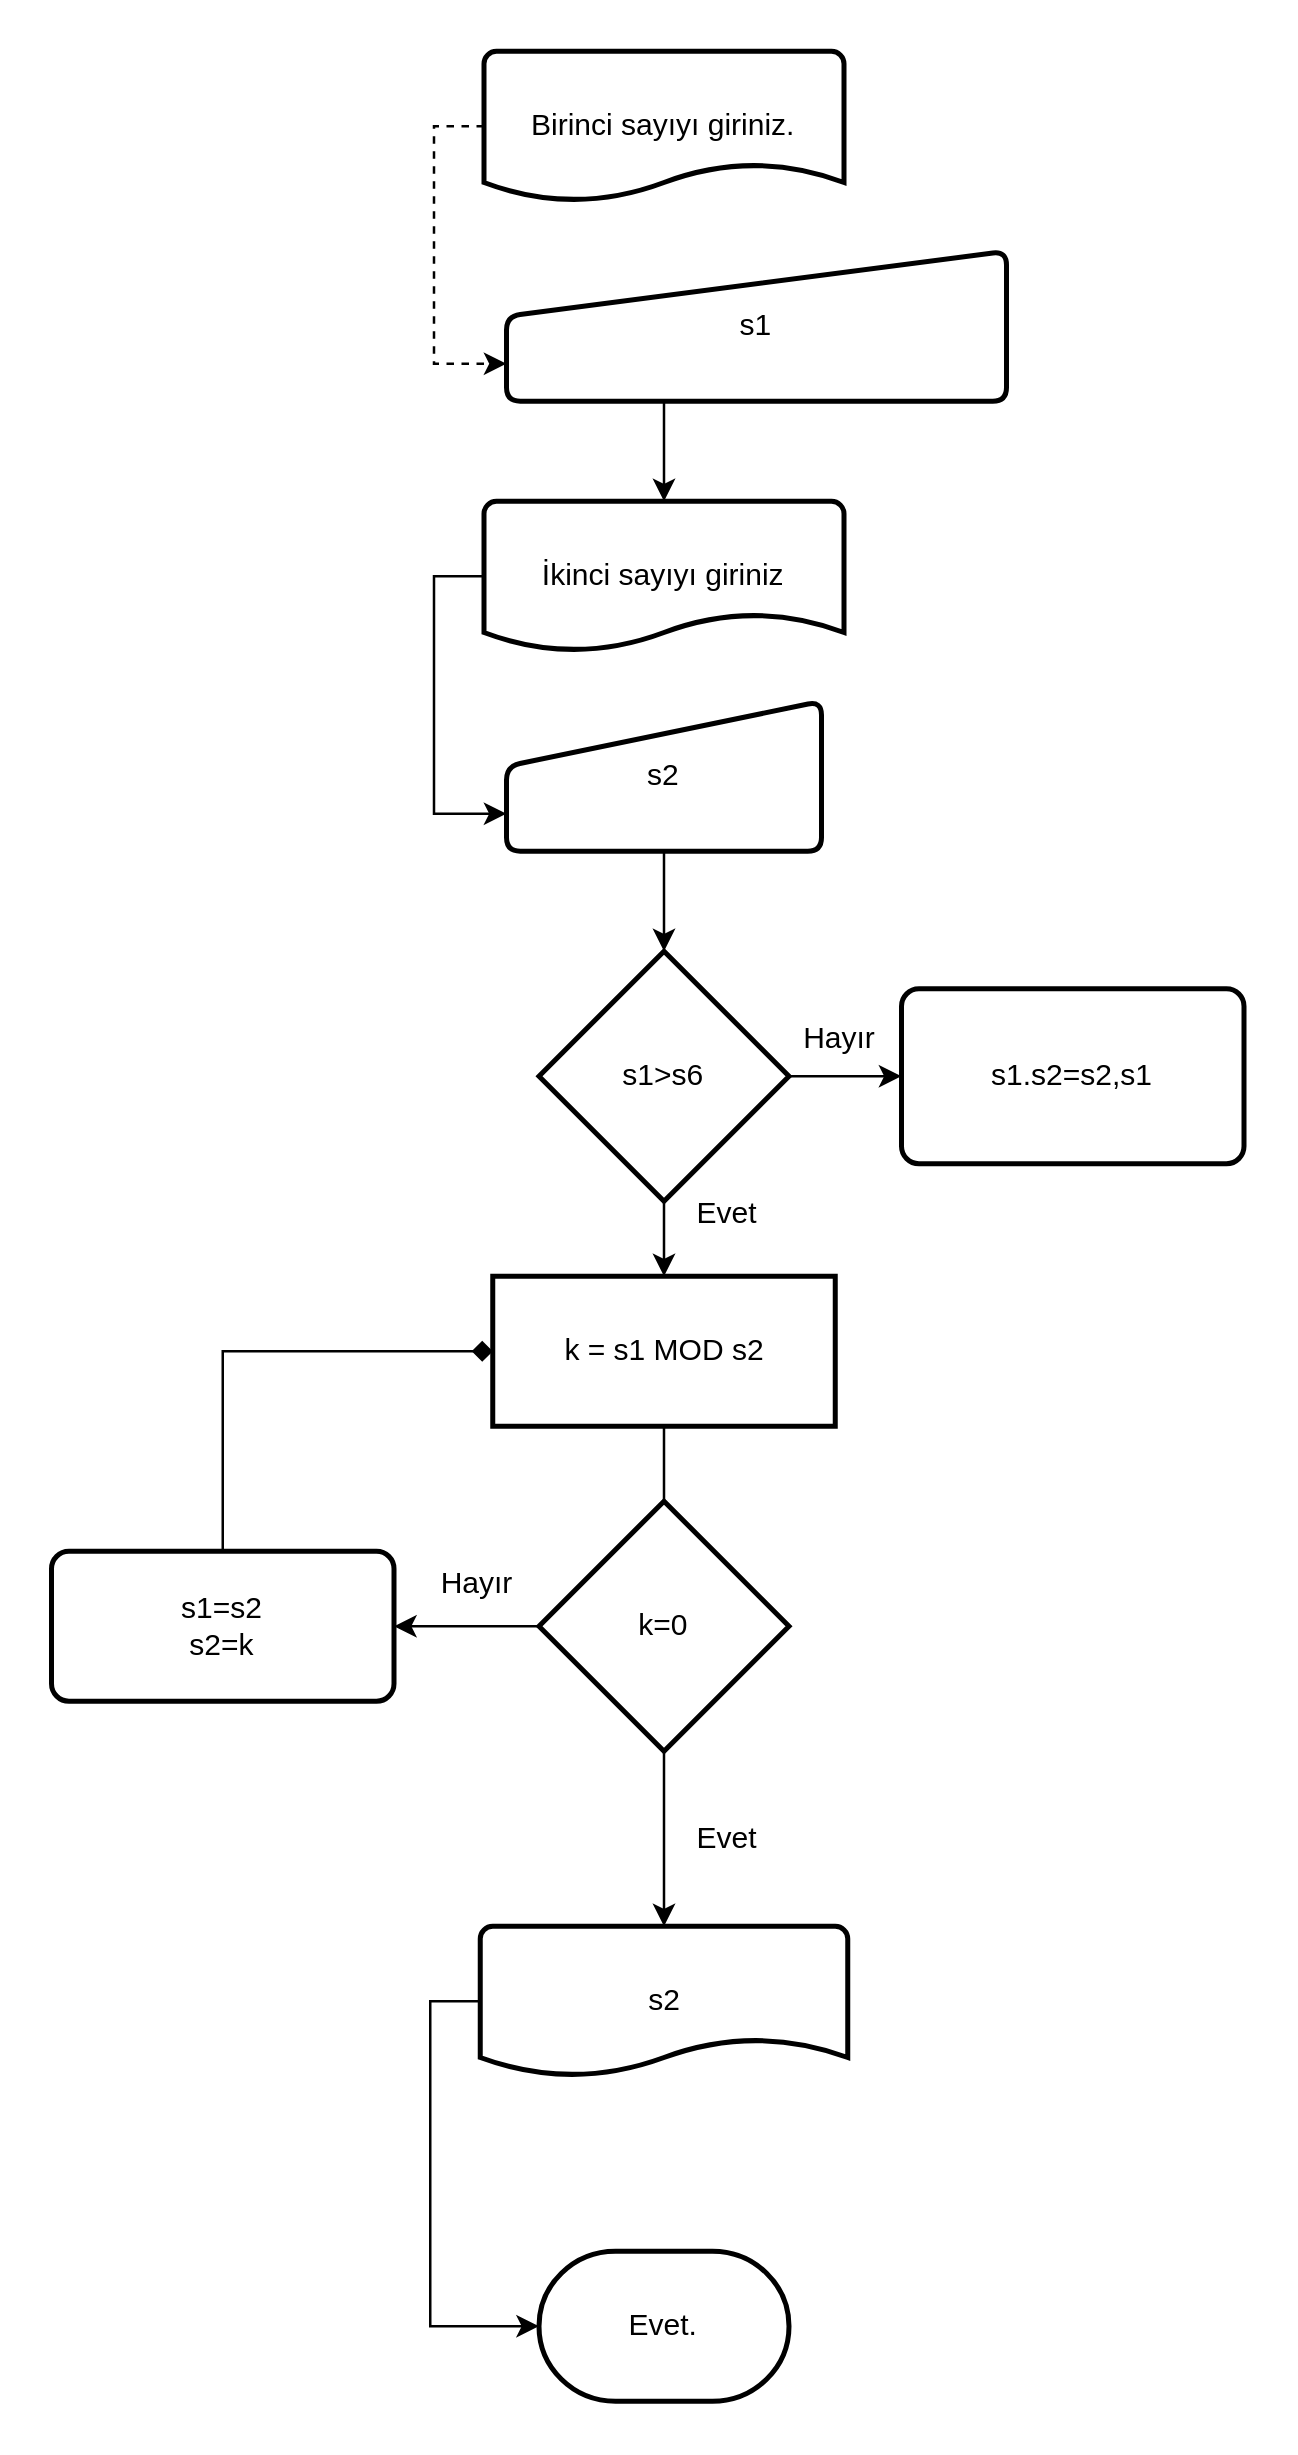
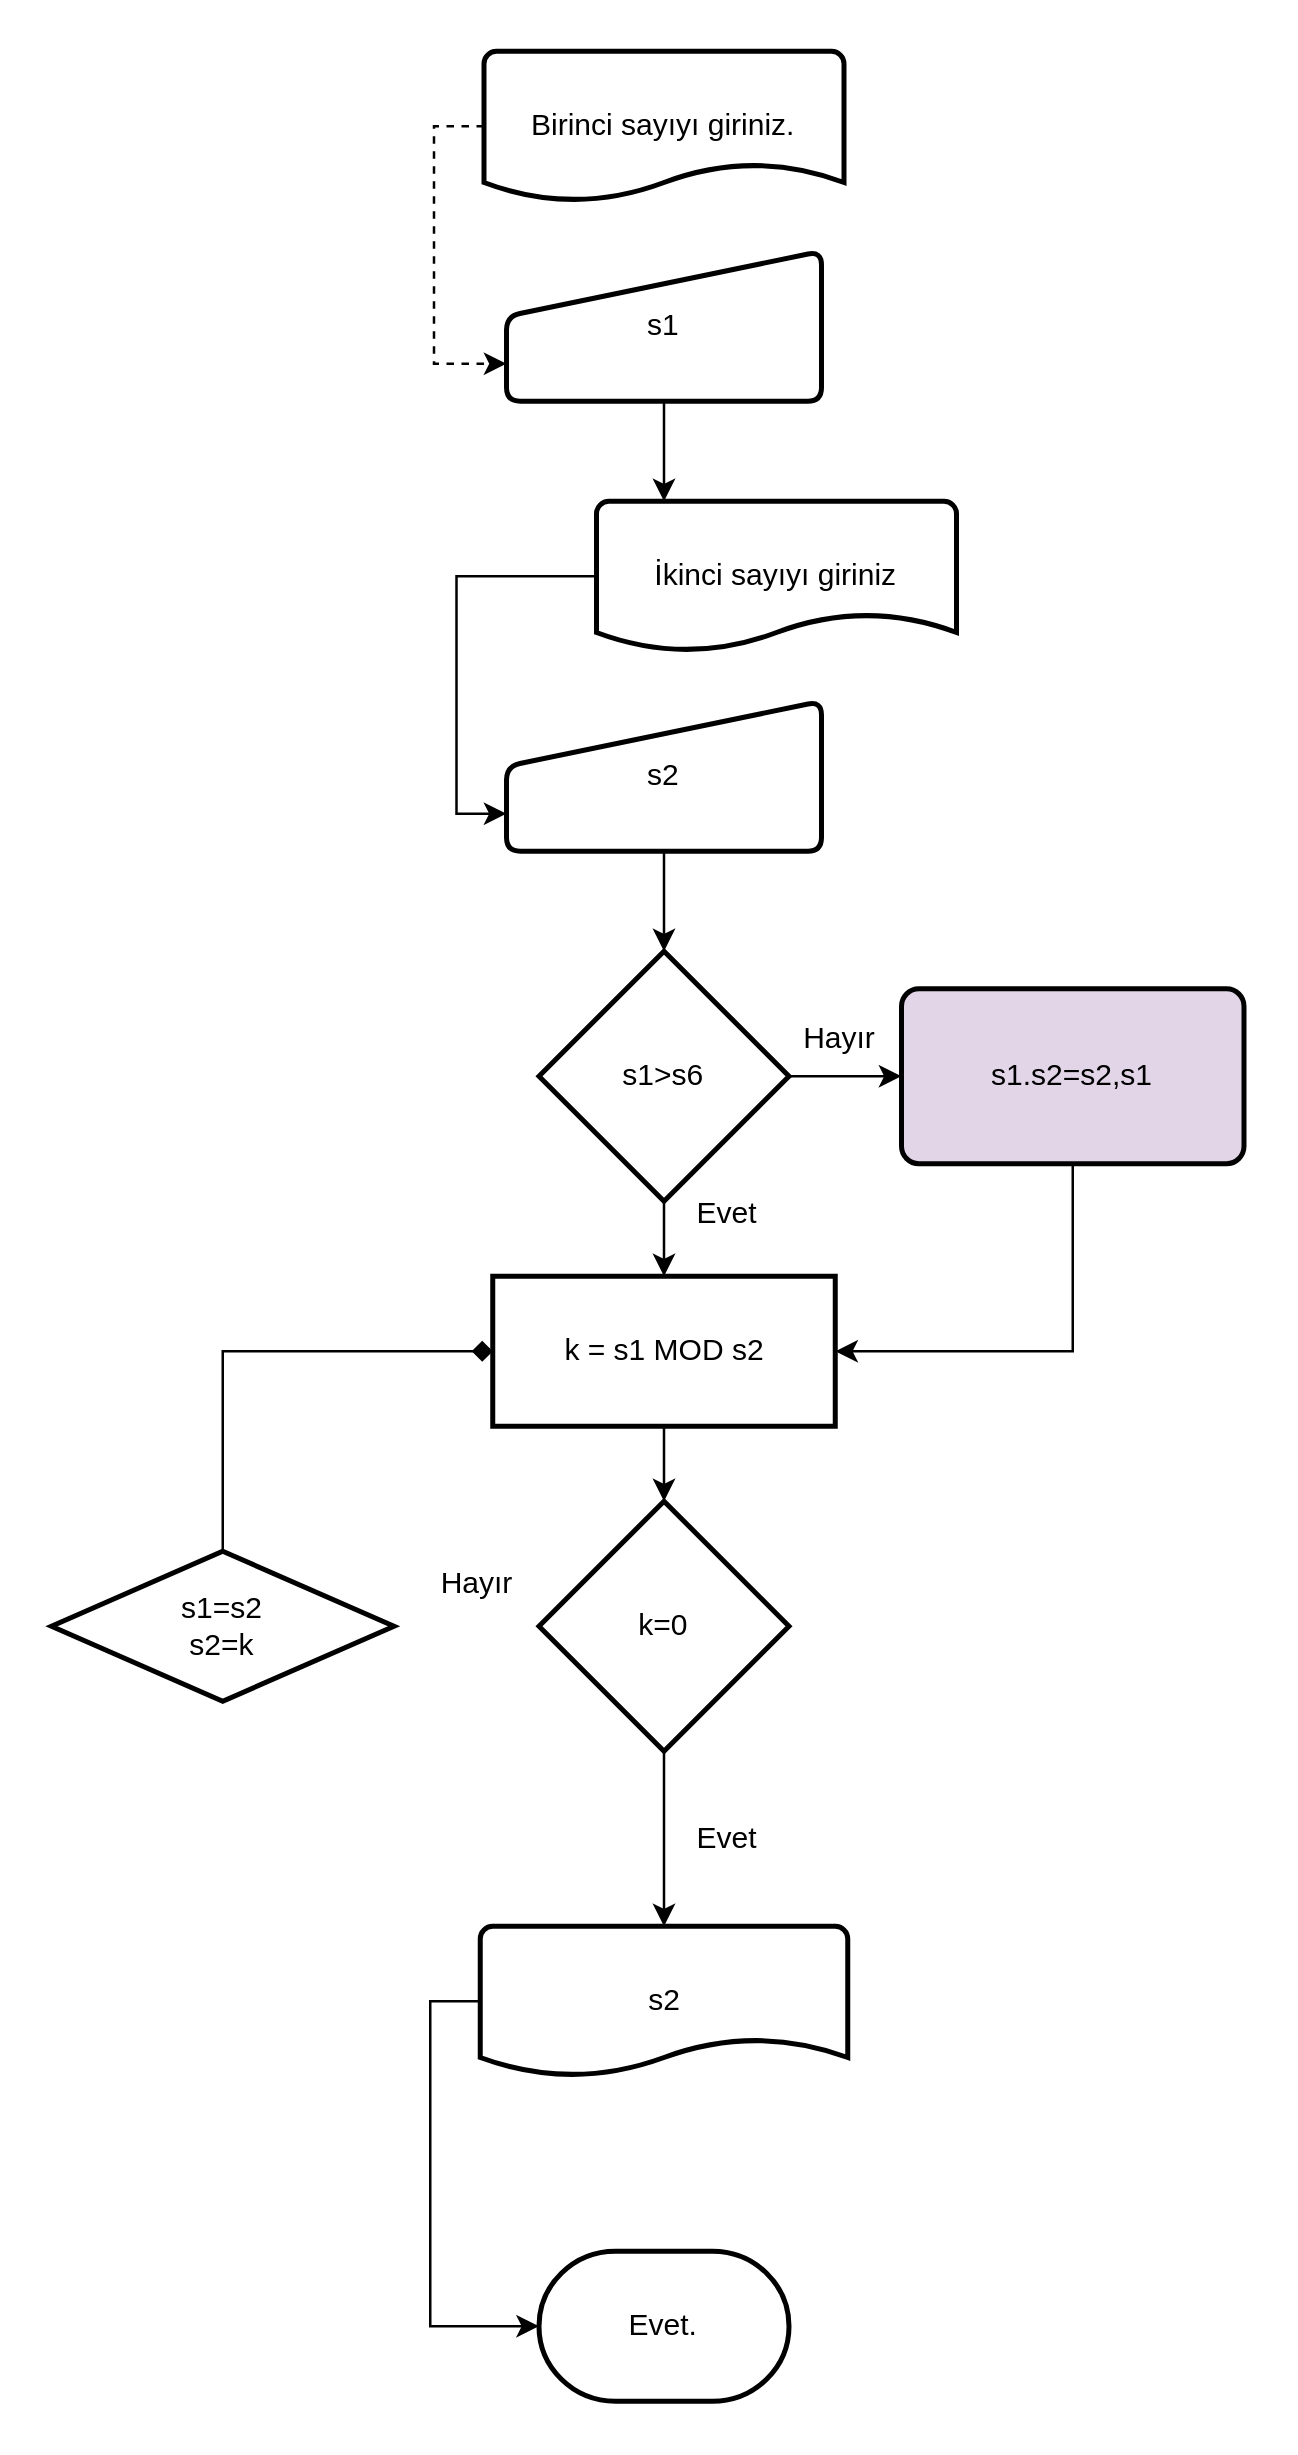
  <mxCell id="0" />
  <mxCell id="1" parent="0" />
  <mxCell id="2" style="edgeStyle=orthogonalEdgeStyle;rounded=0;orthogonalLoop=1;jettySize=auto;html=1;exitX=0;exitY=0.5;exitDx=0;exitDy=0;exitPerimeter=0;entryX=0;entryY=0.75;entryDx=0;entryDy=0;dashed=1;" edge="1" parent="1" source="3" target="5"><mxGeometry relative="1" as="geometry" /></mxCell>
  <mxCell id="3" value="Birinci sayıyı giriniz." style="strokeWidth=2;html=1;shape=mxgraph.flowchart.document2;whiteSpace=wrap;size=0.25;" vertex="1" parent="1"><mxGeometry x="193" y="20" width="144" height="60" as="geometry" /></mxCell>
  <mxCell id="4" value="" style="edgeStyle=orthogonalEdgeStyle;rounded=0;orthogonalLoop=1;jettySize=auto;html=1;" edge="1" parent="1" source="5" target="7"><mxGeometry relative="1" as="geometry"><Array as="points"><mxPoint x="265" y="190" /><mxPoint x="265" y="190" /></Array></mxGeometry></mxCell>
- <mxCell id="5" value="s1" style="html=1;strokeWidth=2;shape=manualInput;whiteSpace=wrap;rounded=1;size=26;arcSize=11;" vertex="1" parent="1"><mxGeometry x="202" y="100" width="200" height="60" as="geometry" /></mxCell>
+ <mxCell id="5" value="s1" style="html=1;strokeWidth=2;shape=manualInput;whiteSpace=wrap;rounded=1;size=26;arcSize=11;" vertex="1" parent="1"><mxGeometry x="202" y="100" width="126" height="60" as="geometry" /></mxCell>
  <mxCell id="6" style="edgeStyle=orthogonalEdgeStyle;rounded=0;orthogonalLoop=1;jettySize=auto;html=1;exitX=0;exitY=0.5;exitDx=0;exitDy=0;exitPerimeter=0;entryX=0;entryY=0.75;entryDx=0;entryDy=0;" edge="1" parent="1" source="7" target="9"><mxGeometry relative="1" as="geometry" /></mxCell>
- <mxCell id="7" value="İkinci sayıyı giriniz" style="strokeWidth=2;html=1;shape=mxgraph.flowchart.document2;whiteSpace=wrap;size=0.25;" vertex="1" parent="1"><mxGeometry x="193" y="200" width="144" height="60" as="geometry" /></mxCell>
+ <mxCell id="7" value="İkinci sayıyı giriniz" style="strokeWidth=2;html=1;shape=mxgraph.flowchart.document2;whiteSpace=wrap;size=0.25;" vertex="1" parent="1"><mxGeometry x="238" y="200" width="144" height="60" as="geometry" /></mxCell>
  <mxCell id="8" value="" style="edgeStyle=orthogonalEdgeStyle;rounded=0;orthogonalLoop=1;jettySize=auto;html=1;" edge="1" parent="1" source="9" target="12"><mxGeometry relative="1" as="geometry" /></mxCell>
  <mxCell id="9" value="s2" style="html=1;strokeWidth=2;shape=manualInput;whiteSpace=wrap;rounded=1;size=26;arcSize=11;" vertex="1" parent="1"><mxGeometry x="202" y="280" width="126" height="60" as="geometry" /></mxCell>
  <mxCell id="10" value="" style="edgeStyle=orthogonalEdgeStyle;rounded=0;orthogonalLoop=1;jettySize=auto;html=1;" edge="1" parent="1" source="12" target="14"><mxGeometry relative="1" as="geometry" /></mxCell>
  <mxCell id="11" value="" style="edgeStyle=orthogonalEdgeStyle;rounded=0;orthogonalLoop=1;jettySize=auto;html=1;" edge="1" parent="1" source="12" target="16"><mxGeometry relative="1" as="geometry" /></mxCell>
  <mxCell id="12" value="s1&amp;gt;s6" style="strokeWidth=2;html=1;shape=mxgraph.flowchart.decision;whiteSpace=wrap;" vertex="1" parent="1"><mxGeometry x="215" y="380" width="100" height="100" as="geometry" /></mxCell>
- <mxCell id="14" value="s1.s2=s2,s1" style="rounded=1;whiteSpace=wrap;html=1;absoluteArcSize=1;arcSize=14;strokeWidth=2;" vertex="1" parent="1"><mxGeometry x="360" y="395" width="137" height="70" as="geometry" /></mxCell>
- <mxCell id="15" value="" style="edgeStyle=orthogonalEdgeStyle;rounded=0;orthogonalLoop=1;jettySize=auto;html=1;endArrow=none;" edge="1" parent="1" source="16" target="19"><mxGeometry relative="1" as="geometry" /></mxCell>
+ <mxCell id="13" style="edgeStyle=orthogonalEdgeStyle;rounded=0;orthogonalLoop=1;jettySize=auto;html=1;exitX=0.5;exitY=1;exitDx=0;exitDy=0;entryX=1;entryY=0.5;entryDx=0;entryDy=0;" edge="1" parent="1" source="14" target="16"><mxGeometry relative="1" as="geometry" /></mxCell>
+ <mxCell id="14" value="s1.s2=s2,s1" style="rounded=1;whiteSpace=wrap;html=1;absoluteArcSize=1;arcSize=14;strokeWidth=2;fillColor=#e1d5e7;" vertex="1" parent="1"><mxGeometry x="360" y="395" width="137" height="70" as="geometry" /></mxCell>
+ <mxCell id="15" value="" style="edgeStyle=orthogonalEdgeStyle;rounded=0;orthogonalLoop=1;jettySize=auto;html=1;" edge="1" parent="1" source="16" target="19"><mxGeometry relative="1" as="geometry" /></mxCell>
  <mxCell id="16" value="k = s1 MOD s2" style="whiteSpace=wrap;html=1;absoluteArcSize=1;arcSize=14;strokeWidth=2;rounded=0;" vertex="1" parent="1"><mxGeometry x="196.5" y="510" width="137" height="60" as="geometry" /></mxCell>
  <mxCell id="17" value="" style="edgeStyle=orthogonalEdgeStyle;rounded=0;orthogonalLoop=1;jettySize=auto;html=1;" edge="1" parent="1" source="19" target="20"><mxGeometry relative="1" as="geometry" /></mxCell>
- <mxCell id="18" value="" style="edgeStyle=orthogonalEdgeStyle;rounded=0;orthogonalLoop=1;jettySize=auto;html=1;" edge="1" parent="1" source="19" target="23"><mxGeometry relative="1" as="geometry" /></mxCell>
  <mxCell id="19" value="k=0" style="strokeWidth=2;html=1;shape=mxgraph.flowchart.decision;whiteSpace=wrap;" vertex="1" parent="1"><mxGeometry x="215" y="600" width="100" height="100" as="geometry" /></mxCell>
  <mxCell id="20" value="s2" style="strokeWidth=2;html=1;shape=mxgraph.flowchart.document2;whiteSpace=wrap;size=0.25;" vertex="1" parent="1"><mxGeometry x="191.5" y="770" width="147" height="60" as="geometry" /></mxCell>
  <mxCell id="21" value="Evet." style="strokeWidth=2;html=1;shape=mxgraph.flowchart.terminator;whiteSpace=wrap;" vertex="1" parent="1"><mxGeometry x="215" y="900" width="100" height="60" as="geometry" /></mxCell>
  <mxCell id="22" style="edgeStyle=orthogonalEdgeStyle;rounded=0;orthogonalLoop=1;jettySize=auto;html=1;exitX=0.5;exitY=0;exitDx=0;exitDy=0;entryX=0;entryY=0.5;entryDx=0;entryDy=0;endArrow=diamond;" edge="1" parent="1" source="23" target="16"><mxGeometry relative="1" as="geometry" /></mxCell>
- <mxCell id="23" value="s1=s2&lt;div&gt;s2=k&lt;/div&gt;" style="rounded=1;whiteSpace=wrap;html=1;absoluteArcSize=1;arcSize=14;strokeWidth=2;" vertex="1" parent="1"><mxGeometry x="20" y="620" width="137" height="60" as="geometry" /></mxCell>
+ <mxCell id="23" value="s1=s2&lt;div&gt;s2=k&lt;/div&gt;" style="rhombus;whiteSpace=wrap;html=1;absoluteArcSize=1;arcSize=14;strokeWidth=2;" vertex="1" parent="1"><mxGeometry x="20" y="620" width="137" height="60" as="geometry" /></mxCell>
  <mxCell id="24" value="Hayır" style="text;html=1;align=center;verticalAlign=middle;resizable=0;points=[];autosize=1;strokeColor=none;fillColor=none;" vertex="1" parent="1"><mxGeometry x="310" y="400" width="50" height="30" as="geometry" /></mxCell>
  <mxCell id="25" value="Evet" style="text;html=1;align=center;verticalAlign=middle;resizable=0;points=[];autosize=1;strokeColor=none;fillColor=none;" vertex="1" parent="1"><mxGeometry x="265" y="470" width="50" height="30" as="geometry" /></mxCell>
  <mxCell id="26" value="Evet" style="text;html=1;align=center;verticalAlign=middle;resizable=0;points=[];autosize=1;strokeColor=none;fillColor=none;" vertex="1" parent="1"><mxGeometry x="265" y="720" width="50" height="30" as="geometry" /></mxCell>
  <mxCell id="27" value="Hayır" style="text;html=1;align=center;verticalAlign=middle;resizable=0;points=[];autosize=1;strokeColor=none;fillColor=none;" vertex="1" parent="1"><mxGeometry x="165" y="618" width="50" height="30" as="geometry" /></mxCell>
  <mxCell id="28" style="edgeStyle=orthogonalEdgeStyle;rounded=0;orthogonalLoop=1;jettySize=auto;html=1;exitX=0;exitY=0.5;exitDx=0;exitDy=0;exitPerimeter=0;entryX=0;entryY=0.5;entryDx=0;entryDy=0;entryPerimeter=0;" edge="1" parent="1" source="20" target="21"><mxGeometry relative="1" as="geometry" /></mxCell>
